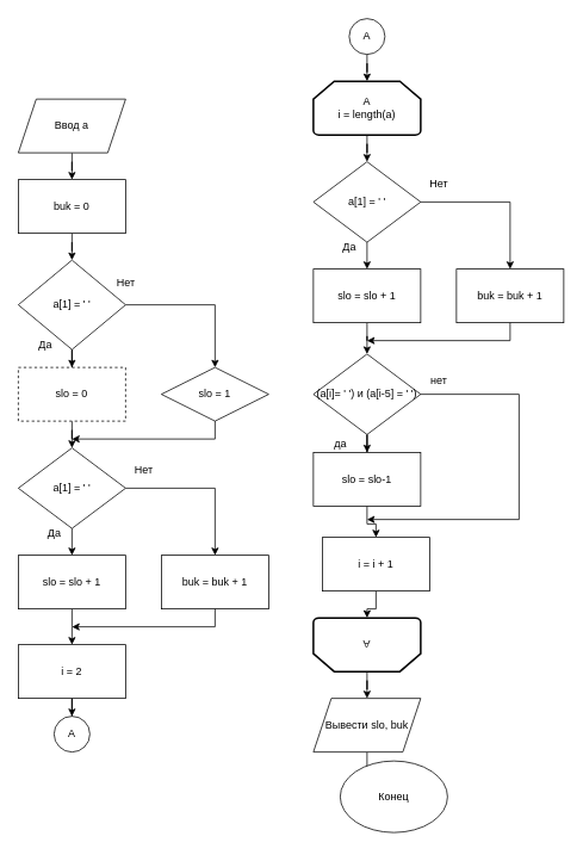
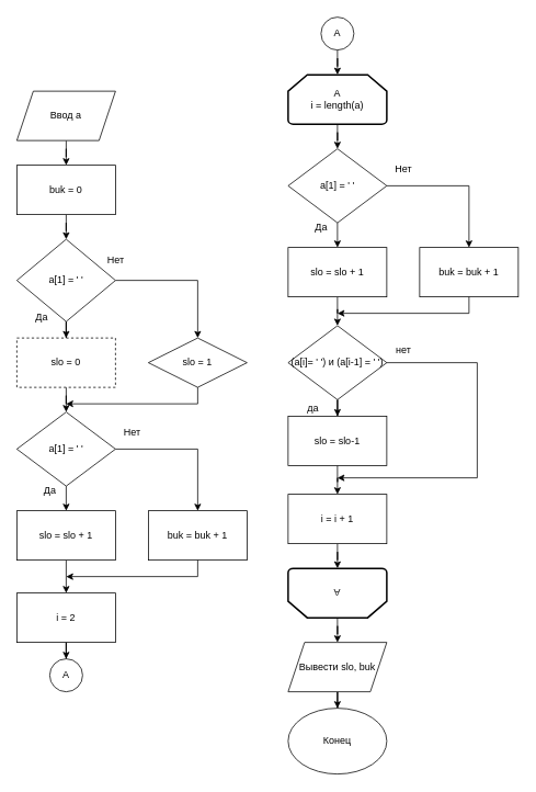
  <mxCell id="0" />
  <mxCell id="1" parent="0" />
  <mxCell id="2" style="edgeStyle=orthogonalEdgeStyle;rounded=0;orthogonalLoop=1;jettySize=auto;html=1;entryX=0.5;entryY=0;entryDx=0;entryDy=0;" edge="1" parent="1" source="3" target="5"><mxGeometry relative="1" as="geometry" /></mxCell>
  <mxCell id="3" value="Ввод а" style="shape=parallelogram;perimeter=parallelogramPerimeter;whiteSpace=wrap;html=1;fixedSize=1;" vertex="1" parent="1"><mxGeometry x="20" y="110" width="120" height="60" as="geometry" /></mxCell>
  <mxCell id="4" style="edgeStyle=orthogonalEdgeStyle;rounded=0;orthogonalLoop=1;jettySize=auto;html=1;entryX=0.5;entryY=0;entryDx=0;entryDy=0;" edge="1" parent="1" source="5" target="8"><mxGeometry relative="1" as="geometry" /></mxCell>
  <mxCell id="5" value="buk = 0" style="rounded=0;whiteSpace=wrap;html=1;" vertex="1" parent="1"><mxGeometry x="20" y="200" width="120" height="60" as="geometry" /></mxCell>
  <mxCell id="6" style="edgeStyle=orthogonalEdgeStyle;rounded=0;orthogonalLoop=1;jettySize=auto;html=1;entryX=0.5;entryY=0;entryDx=0;entryDy=0;" edge="1" parent="1" source="8" target="12"><mxGeometry relative="1" as="geometry" /></mxCell>
  <mxCell id="7" style="edgeStyle=orthogonalEdgeStyle;rounded=0;orthogonalLoop=1;jettySize=auto;html=1;entryX=0.5;entryY=0;entryDx=0;entryDy=0;" edge="1" parent="1" source="8" target="13"><mxGeometry relative="1" as="geometry" /></mxCell>
  <mxCell id="8" value="a[1] = ' '" style="rhombus;whiteSpace=wrap;html=1;" vertex="1" parent="1"><mxGeometry x="20" y="290" width="120" height="100" as="geometry" /></mxCell>
  <mxCell id="9" value="Нет" style="text;html=1;align=center;verticalAlign=middle;resizable=0;points=[];autosize=1;strokeColor=none;fillColor=none;" vertex="1" parent="1"><mxGeometry x="120" y="300" width="40" height="30" as="geometry" /></mxCell>
  <mxCell id="10" value="Да" style="text;html=1;align=center;verticalAlign=middle;resizable=0;points=[];autosize=1;strokeColor=none;fillColor=none;" vertex="1" parent="1"><mxGeometry x="30" y="370" width="40" height="30" as="geometry" /></mxCell>
  <mxCell id="11" style="edgeStyle=orthogonalEdgeStyle;rounded=0;orthogonalLoop=1;jettySize=auto;html=1;entryX=0.5;entryY=0;entryDx=0;entryDy=0;" edge="1" parent="1" source="12" target="21"><mxGeometry relative="1" as="geometry" /></mxCell>
  <mxCell id="12" value="slo = 0" style="rounded=0;whiteSpace=wrap;html=1;dashed=1;" vertex="1" parent="1"><mxGeometry x="20" y="410" width="120" height="60" as="geometry" /></mxCell>
  <mxCell id="13" value="slo = 1" style="rhombus;whiteSpace=wrap;html=1;" vertex="1" parent="1"><mxGeometry x="180" y="410" width="120" height="60" as="geometry" /></mxCell>
  <mxCell id="14" style="edgeStyle=orthogonalEdgeStyle;rounded=0;orthogonalLoop=1;jettySize=auto;html=1;entryX=0.5;entryY=0;entryDx=0;entryDy=0;exitX=0.5;exitY=1;exitDx=0;exitDy=0;" edge="1" parent="1" target="19" source="21"><mxGeometry relative="1" as="geometry"><mxPoint x="80" y="580" as="sourcePoint" /></mxGeometry></mxCell>
  <mxCell id="15" style="edgeStyle=orthogonalEdgeStyle;rounded=0;orthogonalLoop=1;jettySize=auto;html=1;entryX=0.5;entryY=0;entryDx=0;entryDy=0;exitX=1;exitY=0.5;exitDx=0;exitDy=0;" edge="1" parent="1" target="20" source="21"><mxGeometry relative="1" as="geometry"><mxPoint x="120" y="540" as="sourcePoint" /></mxGeometry></mxCell>
  <mxCell id="16" value="Нет" style="text;html=1;align=center;verticalAlign=middle;resizable=0;points=[];autosize=1;strokeColor=none;fillColor=none;" vertex="1" parent="1"><mxGeometry x="140" y="510" width="40" height="30" as="geometry" /></mxCell>
  <mxCell id="17" value="Да" style="text;html=1;align=center;verticalAlign=middle;resizable=0;points=[];autosize=1;strokeColor=none;fillColor=none;" vertex="1" parent="1"><mxGeometry x="40" y="580" width="40" height="30" as="geometry" /></mxCell>
  <mxCell id="18" style="edgeStyle=orthogonalEdgeStyle;rounded=0;orthogonalLoop=1;jettySize=auto;html=1;" edge="1" parent="1" source="19" target="24"><mxGeometry relative="1" as="geometry" /></mxCell>
  <mxCell id="19" value="slo = slo + 1" style="rounded=0;whiteSpace=wrap;html=1;" vertex="1" parent="1"><mxGeometry x="20" y="620" width="120" height="60" as="geometry" /></mxCell>
  <mxCell id="20" value="buk = buk + 1" style="rounded=0;whiteSpace=wrap;html=1;" vertex="1" parent="1"><mxGeometry x="180" y="620" width="120" height="60" as="geometry" /></mxCell>
  <mxCell id="21" value="a[1] = ' '" style="rhombus;whiteSpace=wrap;html=1;" vertex="1" parent="1"><mxGeometry x="20" y="500" width="120" height="90" as="geometry" /></mxCell>
  <mxCell id="22" value="" style="endArrow=classic;html=1;rounded=0;exitX=0.5;exitY=1;exitDx=0;exitDy=0;" edge="1" parent="1" source="13"><mxGeometry width="50" height="50" relative="1" as="geometry"><mxPoint x="350" y="510" as="sourcePoint" /><mxPoint x="80" y="490" as="targetPoint" /><Array as="points"><mxPoint x="240" y="490" /></Array></mxGeometry></mxCell>
  <mxCell id="23" style="edgeStyle=orthogonalEdgeStyle;rounded=0;orthogonalLoop=1;jettySize=auto;html=1;" edge="1" parent="1" source="24" target="26"><mxGeometry relative="1" as="geometry" /></mxCell>
  <mxCell id="24" value="i = 2" style="rounded=0;whiteSpace=wrap;html=1;" vertex="1" parent="1"><mxGeometry x="20" y="720" width="120" height="60" as="geometry" /></mxCell>
  <mxCell id="25" value="" style="endArrow=classic;html=1;rounded=0;exitX=0.5;exitY=1;exitDx=0;exitDy=0;" edge="1" parent="1" source="20"><mxGeometry width="50" height="50" relative="1" as="geometry"><mxPoint x="170" y="710" as="sourcePoint" /><mxPoint x="80" y="700" as="targetPoint" /><Array as="points"><mxPoint x="240" y="700" /></Array></mxGeometry></mxCell>
  <mxCell id="26" value="A" style="ellipse;whiteSpace=wrap;html=1;" vertex="1" parent="1"><mxGeometry x="60" y="800" width="40" height="40" as="geometry" /></mxCell>
  <mxCell id="27" style="edgeStyle=orthogonalEdgeStyle;rounded=0;orthogonalLoop=1;jettySize=auto;html=1;" edge="1" parent="1" source="28" target="30"><mxGeometry relative="1" as="geometry" /></mxCell>
  <mxCell id="28" value="A" style="ellipse;whiteSpace=wrap;html=1;" vertex="1" parent="1"><mxGeometry x="390" y="20" width="40" height="40" as="geometry" /></mxCell>
  <mxCell id="29" style="edgeStyle=orthogonalEdgeStyle;rounded=0;orthogonalLoop=1;jettySize=auto;html=1;entryX=0.5;entryY=0;entryDx=0;entryDy=0;" edge="1" parent="1" source="30" target="38"><mxGeometry relative="1" as="geometry" /></mxCell>
  <mxCell id="30" value="A&lt;br&gt;i = length(a)" style="strokeWidth=2;html=1;shape=mxgraph.flowchart.loop_limit;whiteSpace=wrap;" vertex="1" parent="1"><mxGeometry x="350" y="90" width="120" height="60" as="geometry" /></mxCell>
  <mxCell id="31" style="edgeStyle=orthogonalEdgeStyle;rounded=0;orthogonalLoop=1;jettySize=auto;html=1;entryX=0.5;entryY=0;entryDx=0;entryDy=0;exitX=0.5;exitY=1;exitDx=0;exitDy=0;" edge="1" parent="1" source="38" target="36"><mxGeometry relative="1" as="geometry"><mxPoint x="410" y="260" as="sourcePoint" /></mxGeometry></mxCell>
  <mxCell id="32" style="edgeStyle=orthogonalEdgeStyle;rounded=0;orthogonalLoop=1;jettySize=auto;html=1;entryX=0.5;entryY=0;entryDx=0;entryDy=0;exitX=1;exitY=0.5;exitDx=0;exitDy=0;" edge="1" parent="1" source="38" target="37"><mxGeometry relative="1" as="geometry"><mxPoint x="450" y="220" as="sourcePoint" /></mxGeometry></mxCell>
  <mxCell id="33" value="Нет" style="text;html=1;align=center;verticalAlign=middle;resizable=0;points=[];autosize=1;strokeColor=none;fillColor=none;" vertex="1" parent="1"><mxGeometry x="470" y="190" width="40" height="30" as="geometry" /></mxCell>
  <mxCell id="34" value="Да" style="text;html=1;align=center;verticalAlign=middle;resizable=0;points=[];autosize=1;strokeColor=none;fillColor=none;" vertex="1" parent="1"><mxGeometry x="370" y="260" width="40" height="30" as="geometry" /></mxCell>
  <mxCell id="35" style="edgeStyle=orthogonalEdgeStyle;rounded=0;orthogonalLoop=1;jettySize=auto;html=1;entryX=0.5;entryY=0;entryDx=0;entryDy=0;" edge="1" parent="1" source="36" target="40"><mxGeometry relative="1" as="geometry"><mxPoint x="410" y="390" as="targetPoint" /></mxGeometry></mxCell>
  <mxCell id="36" value="slo = slo + 1" style="rounded=0;whiteSpace=wrap;html=1;" vertex="1" parent="1"><mxGeometry x="350" y="300" width="120" height="60" as="geometry" /></mxCell>
  <mxCell id="37" value="buk = buk + 1" style="rounded=0;whiteSpace=wrap;html=1;" vertex="1" parent="1"><mxGeometry x="510" y="300" width="120" height="60" as="geometry" /></mxCell>
  <mxCell id="38" value="a[1] = ' '" style="rhombus;whiteSpace=wrap;html=1;" vertex="1" parent="1"><mxGeometry x="350" y="180" width="120" height="90" as="geometry" /></mxCell>
  <mxCell id="39" style="edgeStyle=orthogonalEdgeStyle;rounded=0;orthogonalLoop=1;jettySize=auto;html=1;entryX=0.5;entryY=0;entryDx=0;entryDy=0;" edge="1" parent="1" source="40" target="45"><mxGeometry relative="1" as="geometry" /></mxCell>
- <mxCell id="40" value="(a[i]= ' ') и (a[i-5] = ' ')" style="rhombus;whiteSpace=wrap;html=1;" vertex="1" parent="1"><mxGeometry x="350" y="395" width="120" height="90" as="geometry" /></mxCell>
+ <mxCell id="40" value="(a[i]= ' ') и (a[i-1] = ' ')" style="rhombus;whiteSpace=wrap;html=1;" vertex="1" parent="1"><mxGeometry x="350" y="395" width="120" height="90" as="geometry" /></mxCell>
  <mxCell id="41" value="" style="endArrow=classic;html=1;rounded=0;exitX=0.5;exitY=1;exitDx=0;exitDy=0;" edge="1" parent="1" source="37"><mxGeometry width="50" height="50" relative="1" as="geometry"><mxPoint x="490" y="380" as="sourcePoint" /><mxPoint x="410" y="380" as="targetPoint" /><Array as="points"><mxPoint x="570" y="380" /></Array></mxGeometry></mxCell>
  <mxCell id="42" value="нет" style="text;html=1;align=center;verticalAlign=middle;resizable=0;points=[];autosize=1;strokeColor=none;fillColor=none;" vertex="1" parent="1"><mxGeometry x="470" y="410" width="40" height="30" as="geometry" /></mxCell>
  <mxCell id="43" value="да" style="text;html=1;align=center;verticalAlign=middle;resizable=0;points=[];autosize=1;strokeColor=none;fillColor=none;" vertex="1" parent="1"><mxGeometry x="360" y="480" width="40" height="30" as="geometry" /></mxCell>
  <mxCell id="44" style="edgeStyle=orthogonalEdgeStyle;rounded=0;orthogonalLoop=1;jettySize=auto;html=1;entryX=0.5;entryY=0;entryDx=0;entryDy=0;" edge="1" parent="1" source="45" target="48"><mxGeometry relative="1" as="geometry" /></mxCell>
  <mxCell id="45" value="slo = slo-1" style="rounded=0;whiteSpace=wrap;html=1;" vertex="1" parent="1"><mxGeometry x="350" y="505" width="120" height="60" as="geometry" /></mxCell>
  <mxCell id="46" value="" style="endArrow=classic;html=1;rounded=0;exitX=1;exitY=0.5;exitDx=0;exitDy=0;" edge="1" parent="1" source="40"><mxGeometry width="50" height="50" relative="1" as="geometry"><mxPoint x="490" y="500" as="sourcePoint" /><mxPoint x="410" y="580" as="targetPoint" /><Array as="points"><mxPoint x="580" y="440" /><mxPoint x="580" y="580" /></Array></mxGeometry></mxCell>
  <mxCell id="47" style="edgeStyle=orthogonalEdgeStyle;rounded=0;orthogonalLoop=1;jettySize=auto;html=1;entryX=0.5;entryY=1;entryDx=0;entryDy=0;entryPerimeter=0;" edge="1" parent="1" source="48" target="50"><mxGeometry relative="1" as="geometry" /></mxCell>
- <mxCell id="48" value="i = i + 1" style="rounded=0;whiteSpace=wrap;html=1;" vertex="1" parent="1"><mxGeometry x="360" y="600" width="120" height="60" as="geometry" /></mxCell>
+ <mxCell id="48" value="i = i + 1" style="rounded=0;whiteSpace=wrap;html=1;" vertex="1" parent="1"><mxGeometry x="350" y="600" width="120" height="60" as="geometry" /></mxCell>
  <mxCell id="49" style="edgeStyle=orthogonalEdgeStyle;rounded=0;orthogonalLoop=1;jettySize=auto;html=1;entryX=0.5;entryY=0;entryDx=0;entryDy=0;" edge="1" parent="1" source="50" target="52"><mxGeometry relative="1" as="geometry" /></mxCell>
  <mxCell id="50" value="A" style="strokeWidth=2;html=1;shape=mxgraph.flowchart.loop_limit;whiteSpace=wrap;rotation=-180;" vertex="1" parent="1"><mxGeometry x="350" y="690" width="120" height="60" as="geometry" /></mxCell>
  <mxCell id="51" value="" style="edgeStyle=orthogonalEdgeStyle;rounded=0;orthogonalLoop=1;jettySize=auto;html=1;" edge="1" parent="1" source="52" target="53"><mxGeometry relative="1" as="geometry" /></mxCell>
  <mxCell id="52" value="Вывести slo, buk" style="shape=parallelogram;perimeter=parallelogramPerimeter;whiteSpace=wrap;html=1;fixedSize=1;" vertex="1" parent="1"><mxGeometry x="350" y="780" width="120" height="60" as="geometry" /></mxCell>
- <mxCell id="53" value="Конец" style="ellipse;whiteSpace=wrap;html=1;" vertex="1" parent="1"><mxGeometry x="380" y="850" width="120" height="80" as="geometry" /></mxCell>
+ <mxCell id="53" value="Конец" style="ellipse;whiteSpace=wrap;html=1;" vertex="1" parent="1"><mxGeometry x="350" y="860" width="120" height="80" as="geometry" /></mxCell>
